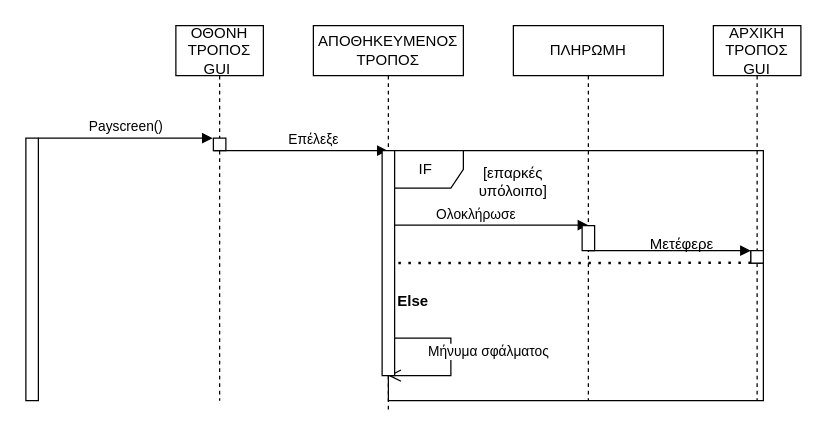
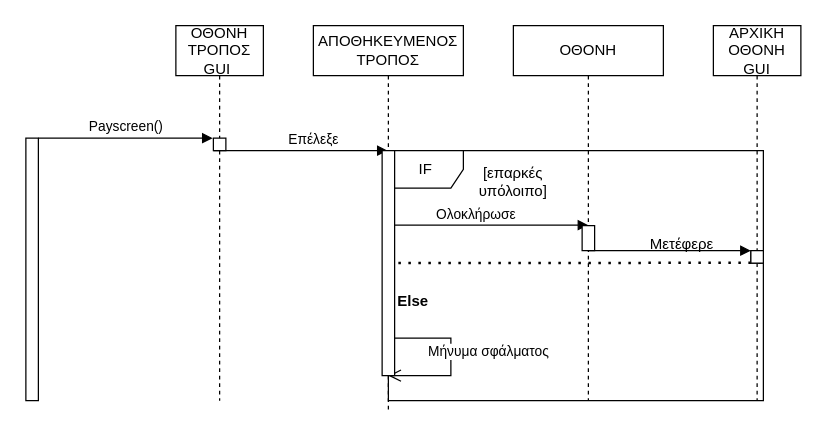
  <mxCell id="0" />
  <mxCell id="1" parent="0" />
  <mxCell id="2" value="Επέλεξε" style="html=1;verticalAlign=bottom;endArrow=block;rounded=0;" parent="1" edge="1"><mxGeometry x="0.147" width="80" relative="1" as="geometry"><mxPoint x="170" y="120" as="sourcePoint" /><mxPoint x="309.5" y="120" as="targetPoint" /><mxPoint as="offset" /></mxGeometry></mxCell>
  <mxCell id="3" value="Payscreen()" style="html=1;verticalAlign=bottom;endArrow=block;rounded=0;" parent="1" edge="1"><mxGeometry x="0.004" width="80" relative="1" as="geometry"><mxPoint x="30" y="110" as="sourcePoint" /><mxPoint x="169.5" y="110" as="targetPoint" /><mxPoint as="offset" /></mxGeometry></mxCell>
  <mxCell id="4" value="IF" style="shape=umlFrame;whiteSpace=wrap;html=1;" parent="1" vertex="1"><mxGeometry x="310" y="120" width="300" height="200" as="geometry" /></mxCell>
  <mxCell id="5" value="Else" style="text;align=center;fontStyle=1;verticalAlign=middle;spacingLeft=3;spacingRight=3;strokeColor=none;rotatable=0;points=[[0,0.5],[1,0.5]];portConstraint=eastwest;fontColor=default;" parent="1" vertex="1"><mxGeometry x="290" y="227" width="80" height="26" as="geometry" /></mxCell>
  <mxCell id="6" value="" style="endArrow=none;dashed=1;html=1;dashPattern=1 3;strokeWidth=2;rounded=0;exitX=-0.003;exitY=0.304;exitDx=0;exitDy=0;exitPerimeter=0;entryX=1.005;entryY=0.971;entryDx=0;entryDy=0;entryPerimeter=0;" parent="1" edge="1" target="12"><mxGeometry width="50" height="50" relative="1" as="geometry"><mxPoint x="310" y="210" as="sourcePoint" /><mxPoint x="620" y="210" as="targetPoint" /><Array as="points" /></mxGeometry></mxCell>
  <mxCell id="7" value="[επαρκές υπόλοιπο]" style="text;html=1;strokeColor=none;fillColor=none;align=center;verticalAlign=middle;whiteSpace=wrap;rounded=0;fontColor=default;" parent="1" vertex="1"><mxGeometry x="380" y="130" width="60" height="30" as="geometry" /></mxCell>
  <mxCell id="8" value="Ολοκλήρωσε" style="html=1;verticalAlign=bottom;endArrow=block;rounded=0;" parent="1" edge="1"><mxGeometry x="-0.125" width="80" relative="1" as="geometry"><mxPoint x="310" y="179.66" as="sourcePoint" /><mxPoint x="470" y="179.66" as="targetPoint" /><mxPoint as="offset" /></mxGeometry></mxCell>
  <mxCell id="9" value="" style="html=1;verticalAlign=bottom;endArrow=block;rounded=0;" parent="1" edge="1"><mxGeometry x="-0.143" width="80" relative="1" as="geometry"><mxPoint x="470" y="200" as="sourcePoint" /><mxPoint x="600" y="200" as="targetPoint" /><mxPoint as="offset" /></mxGeometry></mxCell>
  <mxCell id="10" value="Μετέφερε" style="text;html=1;strokeColor=none;fillColor=none;align=center;verticalAlign=middle;whiteSpace=wrap;rounded=0;fontColor=default;" parent="1" vertex="1"><mxGeometry x="520" y="180" width="50" height="30" as="geometry" /></mxCell>
  <mxCell id="11" value="Μήνυμα σφάλματος" style="html=1;verticalAlign=bottom;endArrow=open;endSize=8;rounded=0;fontColor=default;" parent="1" edge="1"><mxGeometry x="0.077" y="30" relative="1" as="geometry"><mxPoint x="310" y="270" as="sourcePoint" /><mxPoint x="310" y="300" as="targetPoint" /><Array as="points"><mxPoint x="360" y="270" /><mxPoint x="360" y="300" /></Array><mxPoint as="offset" /></mxGeometry></mxCell>
  <mxCell id="12" value="" style="html=1;points=[];perimeter=orthogonalPerimeter;" parent="1" vertex="1"><mxGeometry x="600" y="200" width="10" height="10" as="geometry" /></mxCell>
  <mxCell id="13" value="" style="html=1;points=[];perimeter=orthogonalPerimeter;" parent="1" vertex="1"><mxGeometry x="20" y="110" width="10" height="210" as="geometry" /></mxCell>
  <mxCell id="14" value="ΟΘΟΝΗ ΤΡΟΠΟΣ GUI&amp;nbsp;" style="shape=umlLifeline;perimeter=lifelinePerimeter;whiteSpace=wrap;html=1;container=1;collapsible=0;recursiveResize=0;outlineConnect=0;" vertex="1" parent="1"><mxGeometry x="140" y="20" width="70" height="300" as="geometry" /></mxCell>
  <mxCell id="15" value="" style="html=1;points=[];perimeter=orthogonalPerimeter;" vertex="1" parent="14"><mxGeometry x="30" y="90" width="10" height="10" as="geometry" /></mxCell>
  <mxCell id="16" value="ΑΠΟΘΗΚΕΥΜΕΝΟΣ ΤΡΟΠΟΣ" style="shape=umlLifeline;perimeter=lifelinePerimeter;whiteSpace=wrap;html=1;container=1;collapsible=0;recursiveResize=0;outlineConnect=0;" vertex="1" parent="1"><mxGeometry x="250" y="20" width="120" height="310" as="geometry" /></mxCell>
  <mxCell id="17" value="" style="html=1;points=[];perimeter=orthogonalPerimeter;" vertex="1" parent="16"><mxGeometry x="55" y="100" width="10" height="180" as="geometry" /></mxCell>
- <mxCell id="18" value="ΠΛΗΡΩΜΗ" style="shape=umlLifeline;perimeter=lifelinePerimeter;whiteSpace=wrap;html=1;container=1;collapsible=0;recursiveResize=0;outlineConnect=0;" vertex="1" parent="1"><mxGeometry x="410" y="20" width="120" height="300" as="geometry" /></mxCell>
+ <mxCell id="18" value="ΟΘΟΝΗ" style="shape=umlLifeline;perimeter=lifelinePerimeter;whiteSpace=wrap;html=1;container=1;collapsible=0;recursiveResize=0;outlineConnect=0;" vertex="1" parent="1"><mxGeometry x="410" y="20" width="120" height="300" as="geometry" /></mxCell>
  <mxCell id="19" value="" style="html=1;points=[];perimeter=orthogonalPerimeter;" parent="18" vertex="1"><mxGeometry x="55" y="160" width="10" height="20" as="geometry" /></mxCell>
- <mxCell id="20" value="ΑΡΧΙΚΗ ΤΡΟΠΟΣ GUI" style="shape=umlLifeline;perimeter=lifelinePerimeter;whiteSpace=wrap;html=1;container=1;collapsible=0;recursiveResize=0;outlineConnect=0;" vertex="1" parent="1"><mxGeometry x="570" y="20" width="70" height="300" as="geometry" /></mxCell>
+ <mxCell id="20" value="ΑΡΧΙΚΗ ΟΘΟΝΗ GUI" style="shape=umlLifeline;perimeter=lifelinePerimeter;whiteSpace=wrap;html=1;container=1;collapsible=0;recursiveResize=0;outlineConnect=0;" vertex="1" parent="1"><mxGeometry x="570" y="20" width="70" height="300" as="geometry" /></mxCell>
  <mxCell id="21" value="" style="html=1;points=[];perimeter=orthogonalPerimeter;" vertex="1" parent="20"><mxGeometry x="30" y="180" width="10" height="10" as="geometry" /></mxCell>
